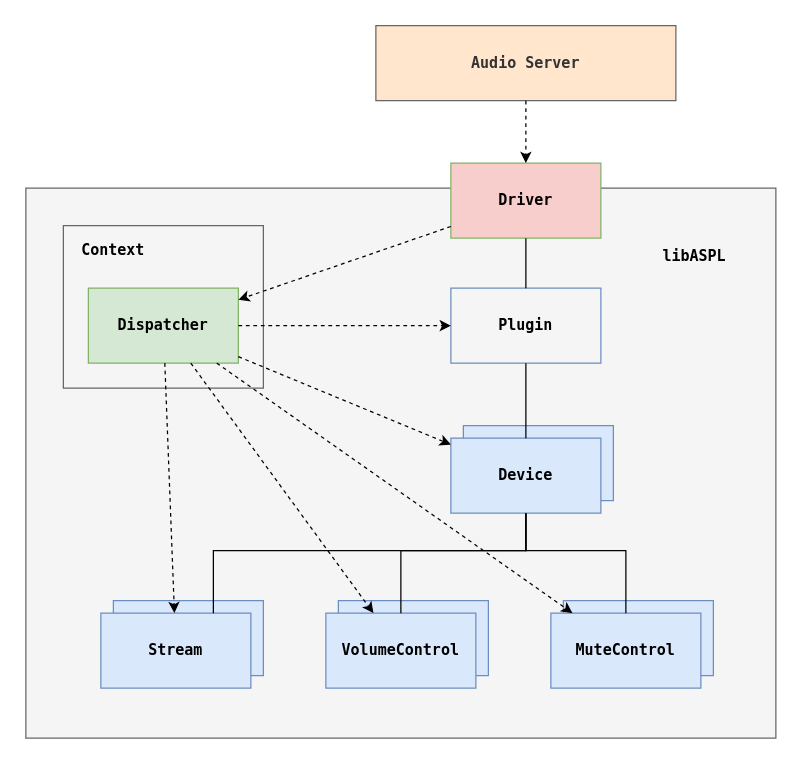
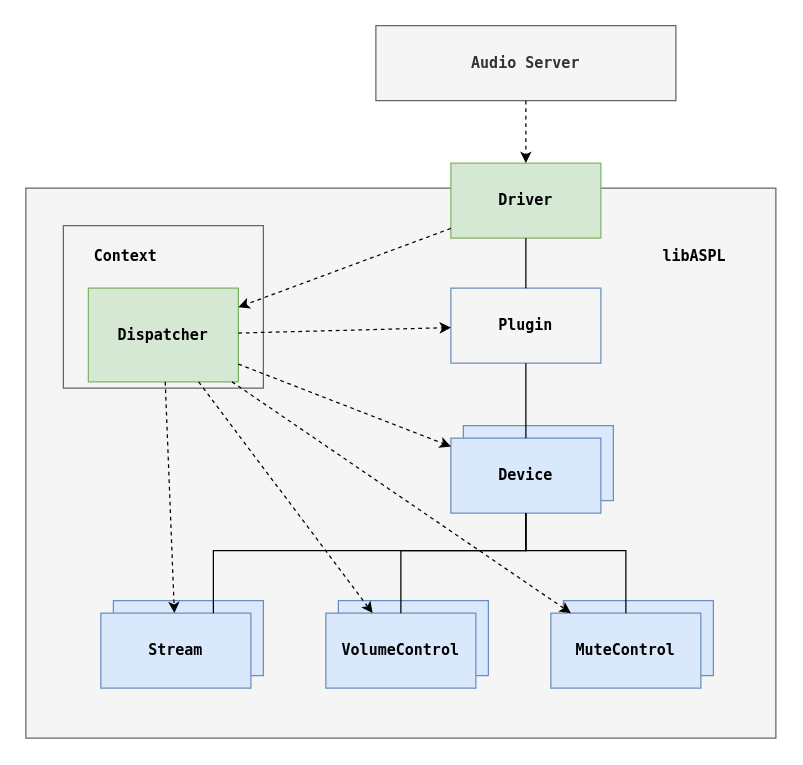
  <mxCell id="0" />
  <mxCell id="1" parent="0" />
  <mxCell id="2" value="" style="rounded=0;whiteSpace=wrap;html=1;fontFamily=monospace;fillColor=#f5f5f5;strokeColor=#666666;fontColor=#333333;" vertex="1" parent="1"><mxGeometry x="20" y="150" width="600" height="440" as="geometry" /></mxCell>
  <mxCell id="3" value="&lt;div&gt;&lt;br&gt;&lt;/div&gt;" style="rounded=0;whiteSpace=wrap;html=1;fillColor=#dae8fc;strokeColor=#6c8ebf;fontFamily=monospace;fontStyle=1" vertex="1" parent="1"><mxGeometry x="90" y="480" width="120" height="60" as="geometry" /></mxCell>
  <mxCell id="4" value="&lt;div&gt;&lt;br&gt;&lt;/div&gt;" style="rounded=0;whiteSpace=wrap;html=1;fillColor=#dae8fc;strokeColor=#6c8ebf;fontFamily=monospace;fontStyle=1" vertex="1" parent="1"><mxGeometry x="270" y="480" width="120" height="60" as="geometry" /></mxCell>
  <mxCell id="5" value="&lt;div&gt;&lt;br&gt;&lt;/div&gt;" style="rounded=0;whiteSpace=wrap;html=1;fillColor=#dae8fc;strokeColor=#6c8ebf;fontFamily=monospace;fontStyle=1" vertex="1" parent="1"><mxGeometry x="450" y="480" width="120" height="60" as="geometry" /></mxCell>
  <mxCell id="6" value="&lt;div&gt;&lt;br&gt;&lt;/div&gt;" style="rounded=0;whiteSpace=wrap;html=1;fillColor=#dae8fc;strokeColor=#6c8ebf;fontFamily=monospace;fontStyle=1" vertex="1" parent="1"><mxGeometry x="370" y="340" width="120" height="60" as="geometry" /></mxCell>
  <mxCell id="7" value="" style="rounded=0;whiteSpace=wrap;html=1;fillColor=#f5f5f5;strokeColor=#666666;fontFamily=monospace;fontColor=#333333;" vertex="1" parent="1"><mxGeometry x="50" y="180" width="160" height="130" as="geometry" /></mxCell>
  <mxCell id="8" value="Plugin" style="rounded=0;whiteSpace=wrap;html=1;fillColor=#f5f5f5;strokeColor=#6c8ebf;fontFamily=monospace;fontStyle=1;" vertex="1" parent="1"><mxGeometry x="360" y="230" width="120" height="60" as="geometry" /></mxCell>
  <mxCell id="9" value="Device" style="rounded=0;whiteSpace=wrap;html=1;fillColor=#dae8fc;strokeColor=#6c8ebf;fontFamily=monospace;fontStyle=1" vertex="1" parent="1"><mxGeometry x="360" y="350" width="120" height="60" as="geometry" /></mxCell>
  <mxCell id="10" value="Stream" style="rounded=0;whiteSpace=wrap;html=1;fillColor=#dae8fc;strokeColor=#6c8ebf;fontFamily=monospace;fontStyle=1" vertex="1" parent="1"><mxGeometry x="80" y="490" width="120" height="60" as="geometry" /></mxCell>
  <mxCell id="11" value="VolumeControl" style="rounded=0;whiteSpace=wrap;html=1;fillColor=#dae8fc;strokeColor=#6c8ebf;fontFamily=monospace;fontStyle=1" vertex="1" parent="1"><mxGeometry x="260" y="490" width="120" height="60" as="geometry" /></mxCell>
  <mxCell id="12" value="MuteControl" style="rounded=0;whiteSpace=wrap;html=1;fillColor=#dae8fc;strokeColor=#6c8ebf;fontFamily=monospace;fontStyle=1" vertex="1" parent="1"><mxGeometry x="440" y="490" width="120" height="60" as="geometry" /></mxCell>
- <mxCell id="13" value="Driver" style="rounded=0;whiteSpace=wrap;html=1;fillColor=#f8cecc;strokeColor=#82b366;fontFamily=monospace;fontStyle=1;" vertex="1" parent="1"><mxGeometry x="360" y="130" width="120" height="60" as="geometry" /></mxCell>
- <mxCell id="14" value="Dispatcher" style="rounded=0;whiteSpace=wrap;html=1;fillColor=#d5e8d4;strokeColor=#82b366;fontFamily=monospace;fontStyle=1" vertex="1" parent="1"><mxGeometry x="70" y="230" width="120" height="60" as="geometry" /></mxCell>
+ <mxCell id="13" value="Driver" style="rounded=0;whiteSpace=wrap;html=1;fillColor=#d5e8d4;strokeColor=#82b366;fontFamily=monospace;fontStyle=1" vertex="1" parent="1"><mxGeometry x="360" y="130" width="120" height="60" as="geometry" /></mxCell>
+ <mxCell id="14" value="Dispatcher" style="rounded=0;whiteSpace=wrap;html=1;fillColor=#d5e8d4;strokeColor=#82b366;fontFamily=monospace;fontStyle=1" vertex="1" parent="1"><mxGeometry x="70" y="230" width="120" height="75" as="geometry" /></mxCell>
  <mxCell id="15" value="" style="endArrow=classic;html=1;fontFamily=monospace;dashed=1;" edge="1" parent="1" source="14" target="8"><mxGeometry width="50" height="50" relative="1" as="geometry"><mxPoint x="580" y="360" as="sourcePoint" /><mxPoint x="630" y="310" as="targetPoint" /></mxGeometry></mxCell>
  <mxCell id="16" value="" style="endArrow=classic;html=1;fontFamily=monospace;dashed=1;" edge="1" parent="1" source="14" target="9"><mxGeometry width="50" height="50" relative="1" as="geometry"><mxPoint x="590" y="370" as="sourcePoint" /><mxPoint x="640" y="320" as="targetPoint" /></mxGeometry></mxCell>
  <mxCell id="17" value="" style="endArrow=classic;html=1;fontFamily=monospace;dashed=1;" edge="1" parent="1" source="14" target="10"><mxGeometry width="50" height="50" relative="1" as="geometry"><mxPoint x="600" y="380" as="sourcePoint" /><mxPoint x="650" y="330" as="targetPoint" /></mxGeometry></mxCell>
  <mxCell id="18" value="" style="endArrow=classic;html=1;fontFamily=monospace;dashed=1;" edge="1" parent="1" source="14" target="11"><mxGeometry width="50" height="50" relative="1" as="geometry"><mxPoint x="610" y="390" as="sourcePoint" /><mxPoint x="660" y="340" as="targetPoint" /></mxGeometry></mxCell>
  <mxCell id="19" value="" style="endArrow=classic;html=1;fontFamily=monospace;dashed=1;" edge="1" parent="1" source="14" target="12"><mxGeometry width="50" height="50" relative="1" as="geometry"><mxPoint x="620" y="400" as="sourcePoint" /><mxPoint x="670" y="350" as="targetPoint" /></mxGeometry></mxCell>
  <mxCell id="20" value="" style="endArrow=none;html=1;fontFamily=monospace;" edge="1" parent="1" source="8" target="13"><mxGeometry width="50" height="50" relative="1" as="geometry"><mxPoint x="470" y="280" as="sourcePoint" /><mxPoint x="630" y="310" as="targetPoint" /></mxGeometry></mxCell>
  <mxCell id="21" value="" style="endArrow=none;html=1;fontFamily=monospace;" edge="1" parent="1" source="9" target="8"><mxGeometry width="50" height="50" relative="1" as="geometry"><mxPoint x="590" y="370" as="sourcePoint" /><mxPoint x="640" y="320" as="targetPoint" /></mxGeometry></mxCell>
  <mxCell id="22" value="" style="endArrow=none;html=1;fontFamily=monospace;exitX=0.75;exitY=0;exitDx=0;exitDy=0;rounded=0;" edge="1" parent="1" source="10" target="9"><mxGeometry width="50" height="50" relative="1" as="geometry"><mxPoint x="600" y="380" as="sourcePoint" /><mxPoint x="650" y="330" as="targetPoint" /><Array as="points"><mxPoint x="170" y="440" /><mxPoint x="420" y="440" /></Array></mxGeometry></mxCell>
  <mxCell id="23" value="" style="endArrow=none;html=1;fontFamily=monospace;rounded=0;" edge="1" parent="1" source="11" target="9"><mxGeometry width="50" height="50" relative="1" as="geometry"><mxPoint x="610" y="390" as="sourcePoint" /><mxPoint x="660" y="340" as="targetPoint" /><Array as="points"><mxPoint x="320" y="440" /><mxPoint x="420" y="440" /></Array></mxGeometry></mxCell>
  <mxCell id="24" value="" style="endArrow=none;html=1;fontFamily=monospace;rounded=0;" edge="1" parent="1" source="9" target="12"><mxGeometry width="50" height="50" relative="1" as="geometry"><mxPoint x="620" y="400" as="sourcePoint" /><mxPoint x="670" y="350" as="targetPoint" /><Array as="points"><mxPoint x="420" y="440" /><mxPoint x="500" y="440" /></Array></mxGeometry></mxCell>
- <mxCell id="25" value="Audio Server" style="rounded=0;whiteSpace=wrap;html=1;fontFamily=monospace;fillColor=#ffe6cc;strokeColor=#666666;fontColor=#333333;fontStyle=1;" vertex="1" parent="1"><mxGeometry x="300" y="20" width="240" height="60" as="geometry" /></mxCell>
+ <mxCell id="25" value="Audio Server" style="rounded=0;whiteSpace=wrap;html=1;fontFamily=monospace;fillColor=#f5f5f5;strokeColor=#666666;fontColor=#333333;fontStyle=1" vertex="1" parent="1"><mxGeometry x="300" y="20" width="240" height="60" as="geometry" /></mxCell>
  <mxCell id="26" value="" style="endArrow=classic;html=1;fontFamily=monospace;dashed=1;" edge="1" parent="1" source="13" target="14"><mxGeometry width="50" height="50" relative="1" as="geometry"><mxPoint x="210" y="345.455" as="sourcePoint" /><mxPoint x="420" y="294.545" as="targetPoint" /></mxGeometry></mxCell>
- <mxCell id="27" value="Context" style="text;html=1;strokeColor=none;fillColor=none;align=center;verticalAlign=middle;whiteSpace=wrap;rounded=0;fontFamily=monospace;fontStyle=1" vertex="1" parent="1"><mxGeometry x="70" y="190" width="40" height="20" as="geometry" /></mxCell>
+ <mxCell id="27" value="Context" style="text;html=1;strokeColor=none;fillColor=none;align=center;verticalAlign=middle;whiteSpace=wrap;rounded=0;fontFamily=monospace;fontStyle=1" vertex="1" parent="1"><mxGeometry x="80" y="195" width="40" height="20" as="geometry" /></mxCell>
  <mxCell id="28" value="" style="endArrow=classic;html=1;fontFamily=monospace;dashed=1;" edge="1" parent="1" source="25" target="13"><mxGeometry width="50" height="50" relative="1" as="geometry"><mxPoint x="370" y="190.69" as="sourcePoint" /><mxPoint x="200" y="249.31" as="targetPoint" /></mxGeometry></mxCell>
  <mxCell id="29" value="libASPL" style="text;html=1;strokeColor=none;fillColor=none;align=center;verticalAlign=middle;whiteSpace=wrap;rounded=0;fontFamily=monospace;fontStyle=1" vertex="1" parent="1"><mxGeometry x="510" y="195" width="90" height="20" as="geometry" /></mxCell>
